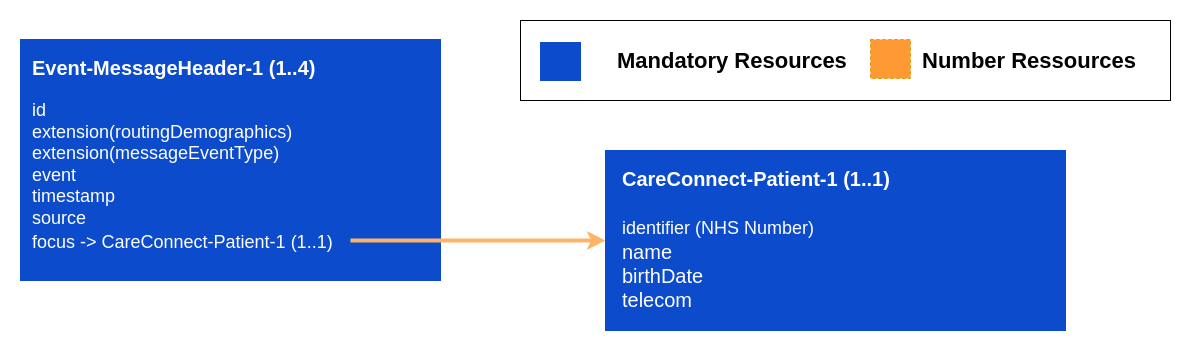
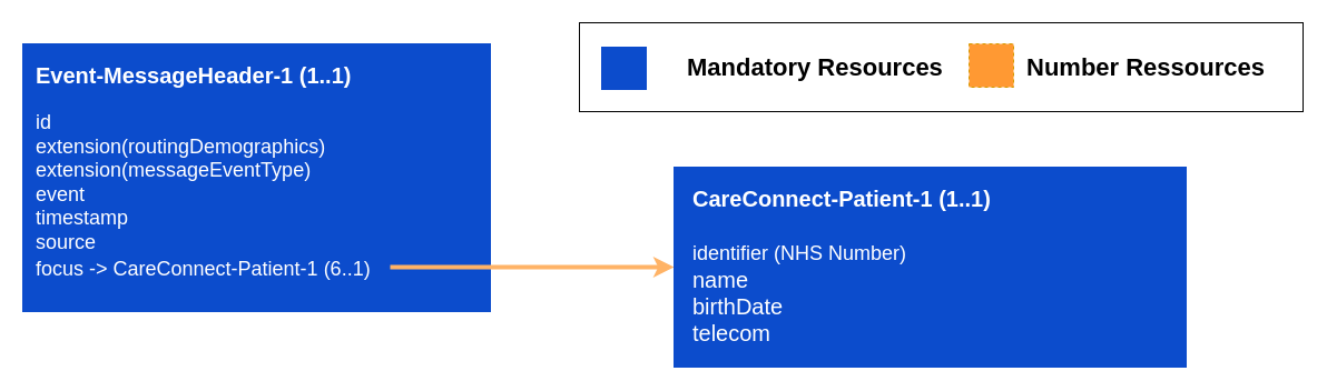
  <mxCell id="0" />
  <mxCell id="1" parent="0" />
  <mxCell id="2" value="" style="rounded=0;whiteSpace=wrap;html=1;strokeColor=#000000;strokeWidth=1;fillColor=none;gradientColor=none;fontSize=90;fontColor=#000000;align=left;" parent="1" vertex="1"><mxGeometry x="520" y="20" width="650" height="80" as="geometry" /></mxCell>
  <mxCell id="3" value="&lt;br style=&quot;font-size: 20px&quot;&gt;" style="rounded=0;whiteSpace=wrap;html=1;fillColor=#FF9933;strokeColor=#d79b00;fontColor=#000000;verticalAlign=top;align=left;fontSize=20;spacingLeft=10;spacingTop=10;spacingBottom=10;spacingRight=10;fontStyle=1;gradientDirection=east;dashed=1;" parent="1" vertex="1"><mxGeometry x="870" y="39" width="40" height="39" as="geometry" /></mxCell>
  <mxCell id="4" value="&lt;br style=&quot;font-size: 20px&quot;&gt;" style="rounded=0;whiteSpace=wrap;html=1;fillColor=#0C4CCC;strokeColor=#0C4CCC;fontColor=#FFFFFF;verticalAlign=top;align=left;fontSize=20;spacingLeft=10;spacingTop=10;spacingBottom=10;spacingRight=10;fontStyle=1" parent="1" vertex="1"><mxGeometry x="540" y="42" width="40" height="38" as="geometry" /></mxCell>
  <mxCell id="5" value="Number Ressources" style="text;html=1;strokeColor=none;fillColor=none;align=left;verticalAlign=middle;whiteSpace=wrap;rounded=0;dashed=1;fontSize=22;fontColor=#000000;fontStyle=1" parent="1" vertex="1"><mxGeometry x="920" y="28" width="245" height="65" as="geometry" /></mxCell>
  <mxCell id="6" value="&lt;div style=&quot;text-align: left&quot;&gt;&lt;span&gt;Mandatory Resources&lt;/span&gt;&lt;/div&gt;" style="text;html=1;strokeColor=none;fillColor=none;align=left;verticalAlign=middle;whiteSpace=wrap;rounded=0;dashed=1;fontSize=22;fontColor=#000000;fontStyle=1" parent="1" vertex="1"><mxGeometry x="615" y="28" width="245" height="65" as="geometry" /></mxCell>
- <mxCell id="7" value="Event-MessageHeader-1 (1..4)" style="rounded=0;whiteSpace=wrap;html=1;fillColor=#0C4CCC;strokeColor=#0C4CCC;fontColor=#FFFFFF;verticalAlign=top;align=left;fontSize=20;spacingLeft=10;spacingTop=10;spacingBottom=10;spacingRight=10;fontStyle=1" parent="1" vertex="1"><mxGeometry x="20" y="39" width="420" height="241" as="geometry" /></mxCell>
+ <mxCell id="7" value="Event-MessageHeader-1 (1..1)" style="rounded=0;whiteSpace=wrap;html=1;fillColor=#0C4CCC;strokeColor=#0C4CCC;fontColor=#FFFFFF;verticalAlign=top;align=left;fontSize=20;spacingLeft=10;spacingTop=10;spacingBottom=10;spacingRight=10;fontStyle=1" parent="1" vertex="1"><mxGeometry x="20" y="39" width="420" height="241" as="geometry" /></mxCell>
  <mxCell id="8" style="edgeStyle=orthogonalEdgeStyle;rounded=0;orthogonalLoop=1;jettySize=auto;html=1;entryX=0;entryY=0.5;entryDx=0;entryDy=0;fillColor=#fff2cc;strokeColor=#FFB366;strokeWidth=4;exitX=1;exitY=0.5;exitDx=0;exitDy=0;" parent="1" source="9" target="10" edge="1"><mxGeometry relative="1" as="geometry"><Array as="points"><mxPoint x="540" y="240" /><mxPoint x="540" y="240" /></Array><mxPoint x="220" y="128" as="sourcePoint" /></mxGeometry></mxCell>
- <mxCell id="9" value="focus -&amp;gt; CareConnect-Patient-1 (1..1)" style="text;html=1;fontSize=18;fontColor=#FFFFFF;" parent="1" vertex="1"><mxGeometry x="30" y="225" width="320" height="30" as="geometry" /></mxCell>
+ <mxCell id="9" value="focus -&amp;gt; CareConnect-Patient-1 (6..1)" style="text;html=1;fontSize=18;fontColor=#FFFFFF;" parent="1" vertex="1"><mxGeometry x="30" y="225" width="320" height="30" as="geometry" /></mxCell>
  <mxCell id="10" value="CareConnect-Patient-1 (1..1)&lt;br&gt;&lt;br&gt;&lt;span style=&quot;font-size: 18px ; font-weight: 400&quot;&gt;identifier (NHS Number)&lt;br&gt;&lt;/span&gt;&lt;span style=&quot;font-weight: 400&quot;&gt;name&lt;br&gt;birthDate&lt;br&gt;telecom&lt;br&gt;&lt;/span&gt;" style="rounded=0;whiteSpace=wrap;html=1;fillColor=#0C4CCC;strokeColor=#0C4CCC;fontColor=#FFFFFF;verticalAlign=top;align=left;fontSize=20;spacingLeft=15;spacingTop=10;spacingBottom=10;spacingRight=10;fontStyle=1" parent="1" vertex="1"><mxGeometry x="605" y="150" width="460" height="180" as="geometry" /></mxCell>
  <mxCell id="11" value="id&lt;br&gt;extension(routingDemographics)&lt;br&gt;extension(messageEventType)&lt;br&gt;event&lt;br&gt;timestamp&lt;br&gt;source" style="text;html=1;fontSize=18;fontColor=#FFFFFF;" parent="1" vertex="1"><mxGeometry x="30" y="93" width="370" height="137.5" as="geometry" /></mxCell>
